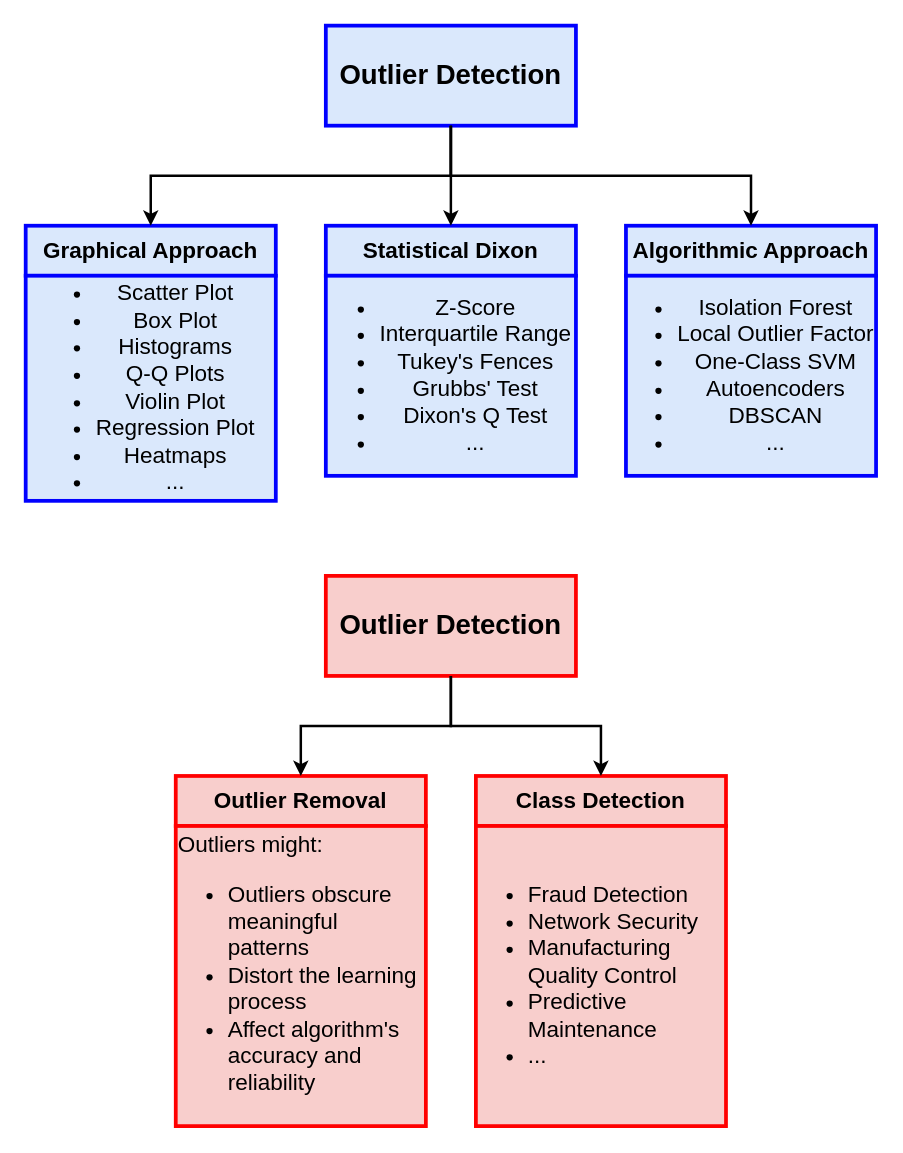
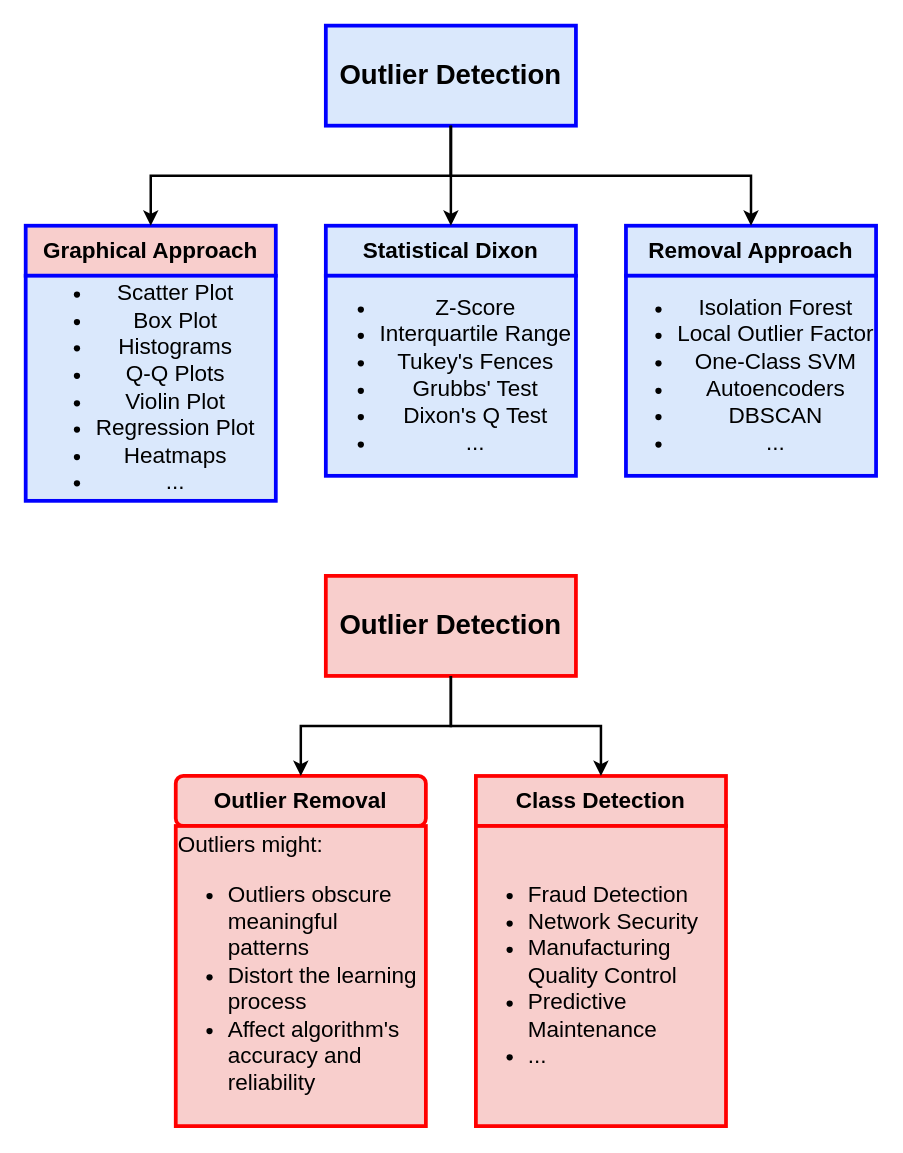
  <mxCell id="0" />
  <mxCell id="1" parent="0" />
  <mxCell id="2" value="Outlier Detection" style="rounded=0;whiteSpace=wrap;html=1;fillColor=#dae8fc;strokeColor=#0000FF;fontStyle=1;fontSize=22;strokeWidth=3;" vertex="1" parent="1"><mxGeometry x="260" y="20" width="200" height="80" as="geometry" /></mxCell>
- <mxCell id="3" value="Graphical Approach" style="rounded=0;whiteSpace=wrap;html=1;fillColor=#dae8fc;strokeColor=#0000FF;fontStyle=1;fontSize=18;strokeWidth=3;" vertex="1" parent="1"><mxGeometry x="20" y="180" width="200" height="40" as="geometry" /></mxCell>
+ <mxCell id="3" value="Graphical Approach" style="rounded=0;whiteSpace=wrap;html=1;fillColor=#f8cecc;strokeColor=#0000FF;fontStyle=1;fontSize=18;strokeWidth=3;" vertex="1" parent="1"><mxGeometry x="20" y="180" width="200" height="40" as="geometry" /></mxCell>
  <mxCell id="4" value="&lt;ul style=&quot;font-size: 18px;&quot;&gt;&lt;li style=&quot;font-size: 18px;&quot;&gt;&lt;span style=&quot;font-weight: 400; font-size: 18px;&quot;&gt;Scatter Plot&lt;/span&gt;&lt;/li&gt;&lt;li style=&quot;font-size: 18px;&quot;&gt;&lt;span style=&quot;font-weight: 400; font-size: 18px;&quot;&gt;Box Plot&lt;/span&gt;&lt;/li&gt;&lt;li style=&quot;font-size: 18px;&quot;&gt;&lt;span style=&quot;font-weight: 400; font-size: 18px;&quot;&gt;Histograms&lt;/span&gt;&lt;/li&gt;&lt;li style=&quot;font-size: 18px;&quot;&gt;&lt;span style=&quot;font-weight: 400; font-size: 18px;&quot;&gt;Q-Q Plots&lt;/span&gt;&lt;/li&gt;&lt;li style=&quot;font-size: 18px;&quot;&gt;&lt;span style=&quot;font-weight: 400; font-size: 18px;&quot;&gt;Violin Plot&lt;/span&gt;&lt;/li&gt;&lt;li style=&quot;font-size: 18px;&quot;&gt;&lt;span style=&quot;font-weight: 400; font-size: 18px;&quot;&gt;Regression Plot&lt;/span&gt;&lt;/li&gt;&lt;li style=&quot;font-size: 18px;&quot;&gt;&lt;span style=&quot;font-weight: 400; font-size: 18px;&quot;&gt;Heatmaps&lt;/span&gt;&lt;/li&gt;&lt;li style=&quot;font-size: 18px;&quot;&gt;&lt;span style=&quot;font-weight: 400; font-size: 18px;&quot;&gt;...&lt;/span&gt;&lt;/li&gt;&lt;/ul&gt;" style="rounded=0;whiteSpace=wrap;html=1;fillColor=#dae8fc;strokeColor=#0000FF;fontStyle=1;fontSize=18;align=center;strokeWidth=3;" vertex="1" parent="1"><mxGeometry x="20" y="220" width="200" height="180" as="geometry" /></mxCell>
  <mxCell id="5" value="Statistical Dixon" style="rounded=0;whiteSpace=wrap;html=1;fillColor=#dae8fc;strokeColor=#0000FF;fontStyle=1;fontSize=18;strokeWidth=3;" vertex="1" parent="1"><mxGeometry x="260" y="180" width="200" height="40" as="geometry" /></mxCell>
  <mxCell id="6" value="&lt;ul style=&quot;font-size: 18px;&quot;&gt;&lt;li style=&quot;font-size: 18px;&quot;&gt;Z-Score&lt;/li&gt;&lt;li style=&quot;font-size: 18px;&quot;&gt;Interquartile Range&lt;/li&gt;&lt;li style=&quot;font-size: 18px;&quot;&gt;Tukey's Fences&lt;/li&gt;&lt;li style=&quot;font-size: 18px;&quot;&gt;Grubbs' Test&lt;/li&gt;&lt;li style=&quot;font-size: 18px;&quot;&gt;Dixon's Q Test&lt;/li&gt;&lt;li style=&quot;font-size: 18px;&quot;&gt;...&lt;/li&gt;&lt;/ul&gt;" style="rounded=0;whiteSpace=wrap;html=1;fillColor=#dae8fc;strokeColor=#0000FF;fontStyle=0;fontSize=18;align=center;strokeWidth=3;verticalAlign=middle;" vertex="1" parent="1"><mxGeometry x="260" y="220" width="200" height="160" as="geometry" /></mxCell>
- <mxCell id="7" value="Algorithmic Approach" style="rounded=0;whiteSpace=wrap;html=1;fillColor=#dae8fc;strokeColor=#0000FF;fontStyle=1;fontSize=18;strokeWidth=3;" vertex="1" parent="1"><mxGeometry x="500" y="180" width="200" height="40" as="geometry" /></mxCell>
+ <mxCell id="7" value="Removal Approach" style="rounded=0;whiteSpace=wrap;html=1;fillColor=#dae8fc;strokeColor=#0000FF;fontStyle=1;fontSize=18;strokeWidth=3;" vertex="1" parent="1"><mxGeometry x="500" y="180" width="200" height="40" as="geometry" /></mxCell>
  <mxCell id="8" value="&lt;ul style=&quot;font-size: 18px;&quot;&gt;&lt;li style=&quot;font-size: 18px;&quot;&gt;Isolation Forest&lt;/li&gt;&lt;li style=&quot;font-size: 18px;&quot;&gt;Local Outlier Factor&lt;/li&gt;&lt;li style=&quot;font-size: 18px;&quot;&gt;One-Class SVM&lt;/li&gt;&lt;li style=&quot;font-size: 18px;&quot;&gt;Autoencoders&lt;/li&gt;&lt;li style=&quot;font-size: 18px;&quot;&gt;DBSCAN&lt;/li&gt;&lt;li style=&quot;font-size: 18px;&quot;&gt;...&lt;/li&gt;&lt;/ul&gt;" style="rounded=0;whiteSpace=wrap;html=1;fillColor=#dae8fc;strokeColor=#0000FF;fontStyle=0;fontSize=18;align=center;strokeWidth=3;verticalAlign=middle;" vertex="1" parent="1"><mxGeometry x="500" y="220" width="200" height="160" as="geometry" /></mxCell>
  <mxCell id="9" value="" style="endArrow=classic;html=1;rounded=0;exitX=0.5;exitY=1;exitDx=0;exitDy=0;entryX=0.5;entryY=0;entryDx=0;entryDy=0;strokeWidth=2;" edge="1" parent="1" source="2" target="3"><mxGeometry width="50" height="50" relative="1" as="geometry"><mxPoint x="290" y="570" as="sourcePoint" /><mxPoint x="340" y="520" as="targetPoint" /><Array as="points"><mxPoint x="360" y="140" /><mxPoint x="120" y="140" /></Array></mxGeometry></mxCell>
  <mxCell id="10" value="" style="endArrow=classic;html=1;rounded=0;entryX=0.5;entryY=0;entryDx=0;entryDy=0;exitX=0.5;exitY=1;exitDx=0;exitDy=0;strokeWidth=2;" edge="1" parent="1" source="2" target="5"><mxGeometry width="50" height="50" relative="1" as="geometry"><mxPoint x="330" y="370" as="sourcePoint" /><mxPoint x="380" y="320" as="targetPoint" /></mxGeometry></mxCell>
  <mxCell id="11" value="" style="endArrow=classic;html=1;rounded=0;exitX=0.5;exitY=1;exitDx=0;exitDy=0;entryX=0.5;entryY=0;entryDx=0;entryDy=0;strokeWidth=2;" edge="1" parent="1" source="2" target="7"><mxGeometry width="50" height="50" relative="1" as="geometry"><mxPoint x="370" y="110" as="sourcePoint" /><mxPoint x="130" y="190" as="targetPoint" /><Array as="points"><mxPoint x="360" y="140" /><mxPoint x="600" y="140" /></Array></mxGeometry></mxCell>
  <mxCell id="12" value="Outlier Detection" style="rounded=0;whiteSpace=wrap;html=1;fillColor=#f8cecc;strokeColor=#FF0000;fontStyle=1;fontSize=22;strokeWidth=3;" vertex="1" parent="1"><mxGeometry x="260" y="460" width="200" height="80" as="geometry" /></mxCell>
- <mxCell id="13" value="Outlier Removal" style="rounded=0;whiteSpace=wrap;html=1;fillColor=#f8cecc;strokeColor=#FF0000;fontStyle=1;fontSize=18;strokeWidth=3;" vertex="1" parent="1"><mxGeometry x="140" y="620" width="200" height="40" as="geometry" /></mxCell>
+ <mxCell id="13" value="Outlier Removal" style="whiteSpace=wrap;html=1;fillColor=#f8cecc;strokeColor=#FF0000;fontStyle=1;fontSize=18;strokeWidth=3;rounded=1;" vertex="1" parent="1"><mxGeometry x="140" y="620" width="200" height="40" as="geometry" /></mxCell>
  <mxCell id="14" value="&lt;span style=&quot;font-weight: 400; background-color: initial;&quot;&gt;Outliers might:&lt;br&gt;&lt;/span&gt;&lt;ul style=&quot;font-size: 18px;&quot;&gt;&lt;li&gt;&lt;span style=&quot;font-weight: 400; background-color: initial;&quot;&gt;Outliers obscure meaningful patterns&lt;/span&gt;&lt;/li&gt;&lt;li style=&quot;font-size: 18px;&quot;&gt;&lt;span style=&quot;font-weight: 400;&quot;&gt;Distort the learning process&lt;/span&gt;&lt;/li&gt;&lt;li style=&quot;font-size: 18px;&quot;&gt;&lt;span style=&quot;font-weight: 400;&quot;&gt;Affect algorithm's accuracy and reliability&lt;/span&gt;&lt;/li&gt;&lt;/ul&gt;" style="rounded=0;whiteSpace=wrap;html=1;fillColor=#f8cecc;strokeColor=#FF0000;fontStyle=1;fontSize=18;align=left;strokeWidth=3;" vertex="1" parent="1"><mxGeometry x="140" y="660" width="200" height="240" as="geometry" /></mxCell>
  <mxCell id="15" value="Class Detection" style="rounded=0;whiteSpace=wrap;html=1;fillColor=#f8cecc;strokeColor=#FF0000;fontStyle=1;fontSize=18;strokeWidth=3;" vertex="1" parent="1"><mxGeometry x="380" y="620" width="200" height="40" as="geometry" /></mxCell>
  <mxCell id="16" value="&lt;ul style=&quot;font-size: 18px;&quot;&gt;&lt;li&gt;&lt;span style=&quot;font-weight: 400;&quot;&gt;Fraud Detection&lt;/span&gt;&lt;/li&gt;&lt;li&gt;&lt;span style=&quot;font-weight: 400;&quot;&gt;Network Security&lt;/span&gt;&lt;/li&gt;&lt;li&gt;&lt;span style=&quot;font-weight: 400;&quot;&gt;Manufacturing Quality Control&lt;/span&gt;&lt;/li&gt;&lt;li&gt;&lt;span style=&quot;font-weight: 400;&quot;&gt;Predictive Maintenance&lt;/span&gt;&lt;/li&gt;&lt;li&gt;&lt;span style=&quot;font-weight: 400;&quot;&gt;...&lt;/span&gt;&lt;/li&gt;&lt;/ul&gt;" style="rounded=0;whiteSpace=wrap;html=1;fillColor=#f8cecc;strokeColor=#FF0000;fontStyle=1;fontSize=18;align=left;strokeWidth=3;" vertex="1" parent="1"><mxGeometry x="380" y="660" width="200" height="240" as="geometry" /></mxCell>
  <mxCell id="17" value="" style="endArrow=classic;html=1;rounded=0;exitX=0.5;exitY=1;exitDx=0;exitDy=0;entryX=0.5;entryY=0;entryDx=0;entryDy=0;strokeWidth=2;" edge="1" parent="1" target="15"><mxGeometry width="50" height="50" relative="1" as="geometry"><mxPoint x="360" y="540" as="sourcePoint" /><mxPoint x="600" y="620" as="targetPoint" /><Array as="points"><mxPoint x="360" y="580" /><mxPoint x="480" y="580" /></Array></mxGeometry></mxCell>
  <mxCell id="18" value="" style="endArrow=classic;html=1;rounded=0;exitX=0.5;exitY=1;exitDx=0;exitDy=0;entryX=0.5;entryY=0;entryDx=0;entryDy=0;strokeWidth=2;" edge="1" parent="1" source="12" target="13"><mxGeometry width="50" height="50" relative="1" as="geometry"><mxPoint x="370" y="550" as="sourcePoint" /><mxPoint x="490" y="630" as="targetPoint" /><Array as="points"><mxPoint x="360" y="580" /><mxPoint x="240" y="580" /></Array></mxGeometry></mxCell>
